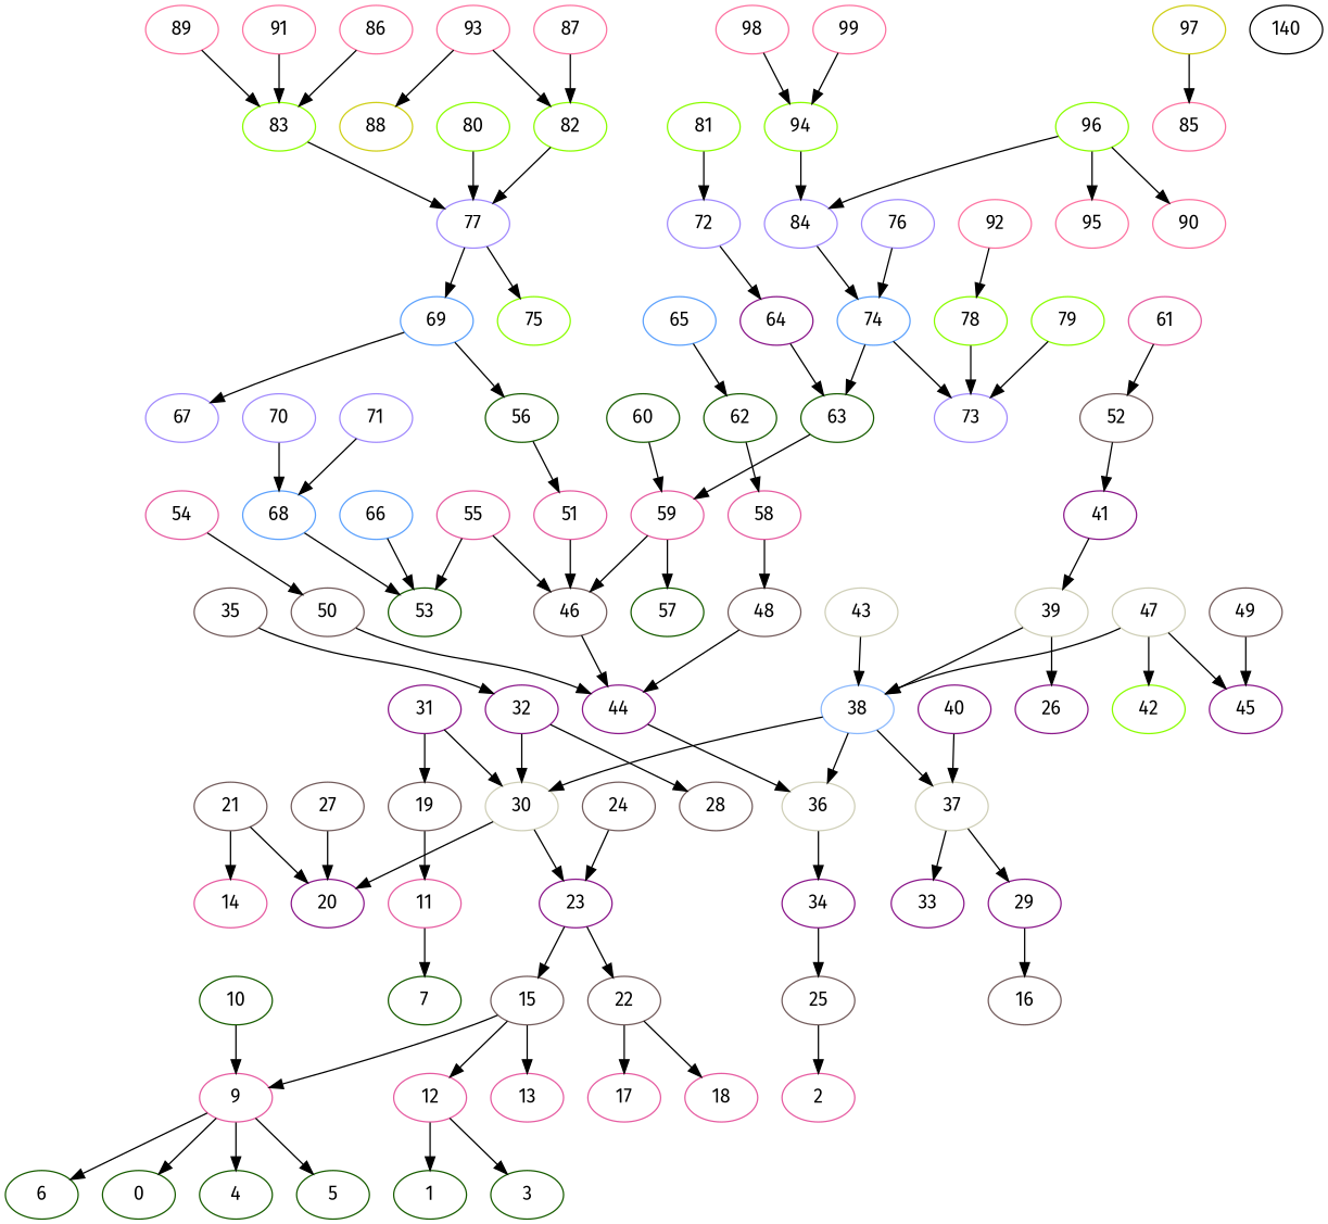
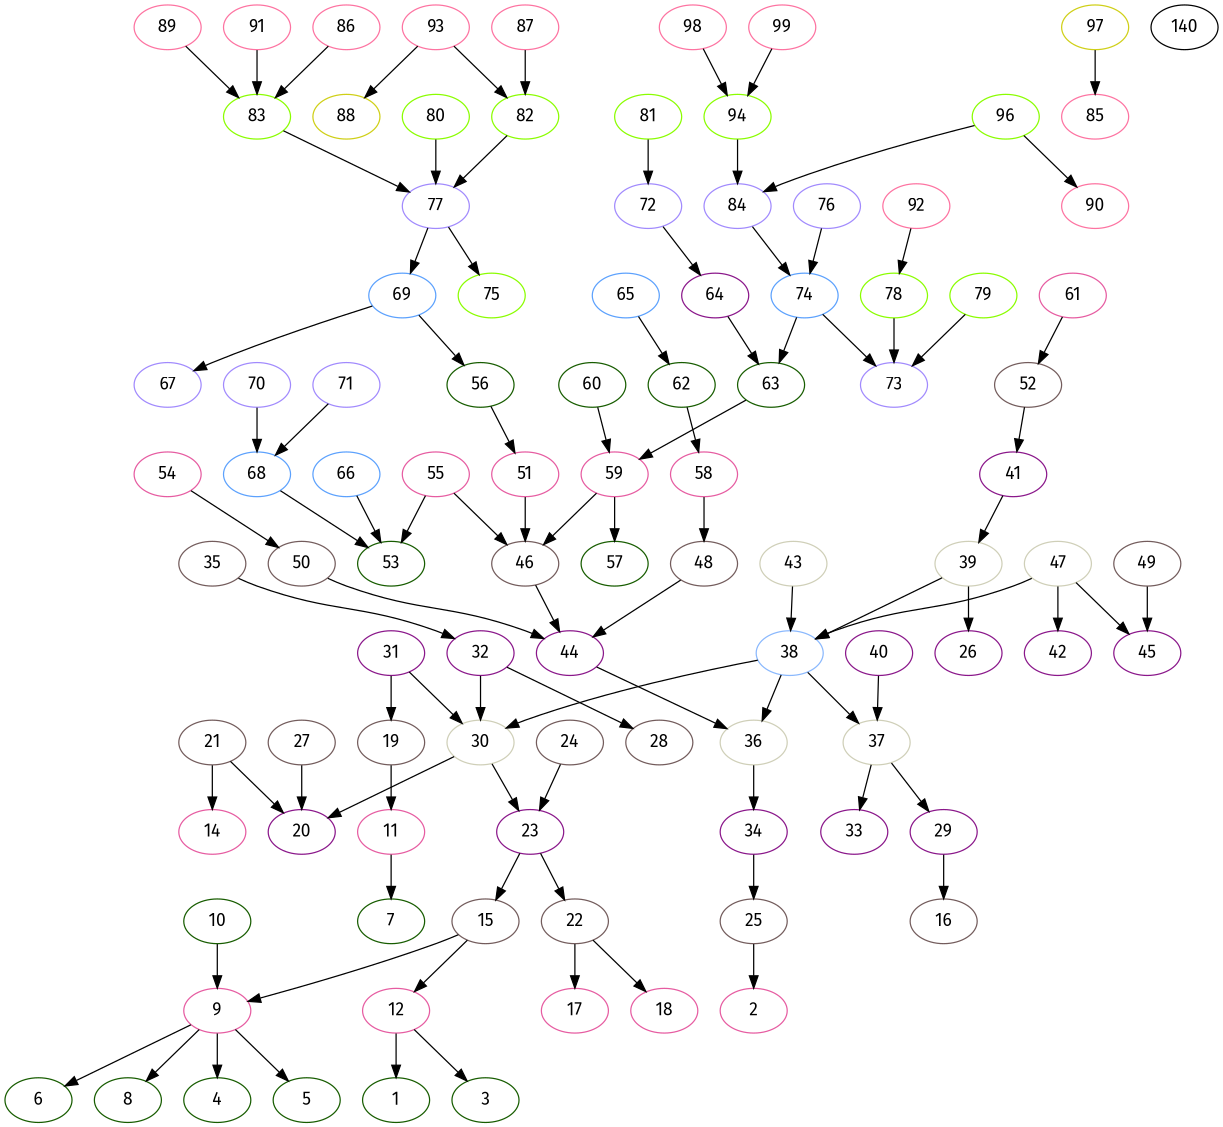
  digraph {
    fontname="Fira Sans"
    node [color="#735c5c" fontname="Fira Sans"]
    edge [color=black fontname="Fira Sans"]
    38 [color="#8ab8fd"]
    30 [color="#cfcfb8"]
    36 [color="#cfcfb8"]
    37 [color="#cfcfb8"]
    20 [color="#8a178a"]
    23 [color="#8a178a"]
    34 [color="#8a178a"]
    29 [color="#8a178a"]
    33 [color="#8a178a"]
    15
    22
    25
    16
    39 [color="#cfcfb8"]
    26 [color="#8a178a"]
    43 [color="#cfcfb8"]
    47 [color="#cfcfb8"]
-   42 [color="#8afd00"]
+   42 [color="#8a178a"]
    45 [color="#8a178a"]
    9 [color="#e65ca1"]
    12 [color="#e65ca1"]
-   13 [color="#e65ca1"]
    17 [color="#e65ca1"]
    18 [color="#e65ca1"]
    31 [color="#8a178a"]
    19
    11 [color="#e65ca1"]
    32 [color="#8a178a"]
    28
    2 [color="#e65ca1"]
    44 [color="#8a178a"]
    40 [color="#8a178a"]
    41 [color="#8a178a"]
    21
    14 [color="#e65ca1"]
    27
    4 [color="#175c00"]
    5 [color="#175c00"]
    6 [color="#175c00"]
-   8 [color="#175c00" label=0]
+   8 [color="#175c00"]
    1 [color="#175c00"]
    3 [color="#175c00"]
    24
    7 [color="#175c00"]
    35
    46
    48
    50
    52
    49
    51 [color="#e65ca1"]
    55 [color="#e65ca1"]
    53 [color="#175c00"]
    59 [color="#e65ca1"]
    57 [color="#175c00"]
    58 [color="#e65ca1"]
    54 [color="#e65ca1"]
    61 [color="#e65ca1"]
    10 [color="#175c00"]
    56 [color="#175c00"]
    60 [color="#175c00"]
    63 [color="#175c00"]
    62 [color="#175c00"]
    69 [color="#5ca1fd"]
    67 [color="#a18afd"]
    66 [color="#5ca1fd"]
    68 [color="#5ca1fd"]
    64 [color="#8a178a"]
    74 [color="#5ca1fd"]
    73 [color="#a18afd"]
    65 [color="#5ca1fd"]
    77 [color="#a18afd"]
    75 [color="#8afd00"]
    70 [color="#a18afd"]
    71 [color="#a18afd"]
    72 [color="#a18afd"]
    76 [color="#a18afd"]
    84 [color="#a18afd"]
    80 [color="#8afd00"]
    82 [color="#8afd00"]
    83 [color="#8afd00"]
    81 [color="#8afd00"]
    78 [color="#8afd00"]
    79 [color="#8afd00"]
    94 [color="#8afd00"]
    96 [color="#8afd00"]
    90 [color="#fd73a1"]
-   95 [color="#fd73a1"]
    87 [color="#fd73a1"]
    93 [color="#fd73a1"]
    88 [color="#cfcf17"]
    85 [color="#fd73a1"]
    86 [color="#fd73a1"]
    89 [color="#fd73a1"]
    91 [color="#fd73a1"]
    92 [color="#fd73a1"]
    98 [color="#fd73a1"]
    99 [color="#fd73a1"]
    97 [color="#cfcf17"]
    n100 [color=black label=140]
    38 -> 30
    38 -> 36
    38 -> 37
    30 -> 20
    30 -> 23
    36 -> 34
    37 -> 29
    37 -> 33
    23 -> 15
    23 -> 22
    34 -> 25
    29 -> 16
    15 -> 9
    15 -> 12
-   15 -> 13
    22 -> 17
    22 -> 18
    25 -> 2
    39 -> 38
    39 -> 26
    43 -> 38
    47 -> 38
    47 -> 42
    47 -> 45
    9 -> 4
    9 -> 5
    9 -> 6
    9 -> 8
    12 -> 1
    12 -> 3
    31 -> 30
    31 -> 19
    19 -> 11
    11 -> 7
    32 -> 30
    32 -> 28
    44 -> 36
    40 -> 37
    41 -> 39
    21 -> 20
    21 -> 14
    27 -> 20
    24 -> 23
    35 -> 32
    46 -> 44
    48 -> 44
    50 -> 44
    52 -> 41
    49 -> 45
    51 -> 46
    55 -> 46
    55 -> 53
    59 -> 46
    59 -> 57
    58 -> 48
    54 -> 50
    61 -> 52
    10 -> 9
    56 -> 51
    60 -> 59
    63 -> 59
    62 -> 58
    69 -> 56
    69 -> 67
    66 -> 53
    68 -> 53
    64 -> 63
    74 -> 63
    74 -> 73
    65 -> 62
    77 -> 69
    77 -> 75
    70 -> 68
    71 -> 68
    72 -> 64
    76 -> 74
    84 -> 74
    80 -> 77
    82 -> 77
    83 -> 77
    81 -> 72
    78 -> 73
    79 -> 73
    94 -> 84
    96 -> 84
    96 -> 90
-   96 -> 95
    87 -> 82
    93 -> 82
    93 -> 88
    86 -> 83
    89 -> 83
    91 -> 83
    92 -> 78
    98 -> 94
    99 -> 94
    97 -> 85
  }
